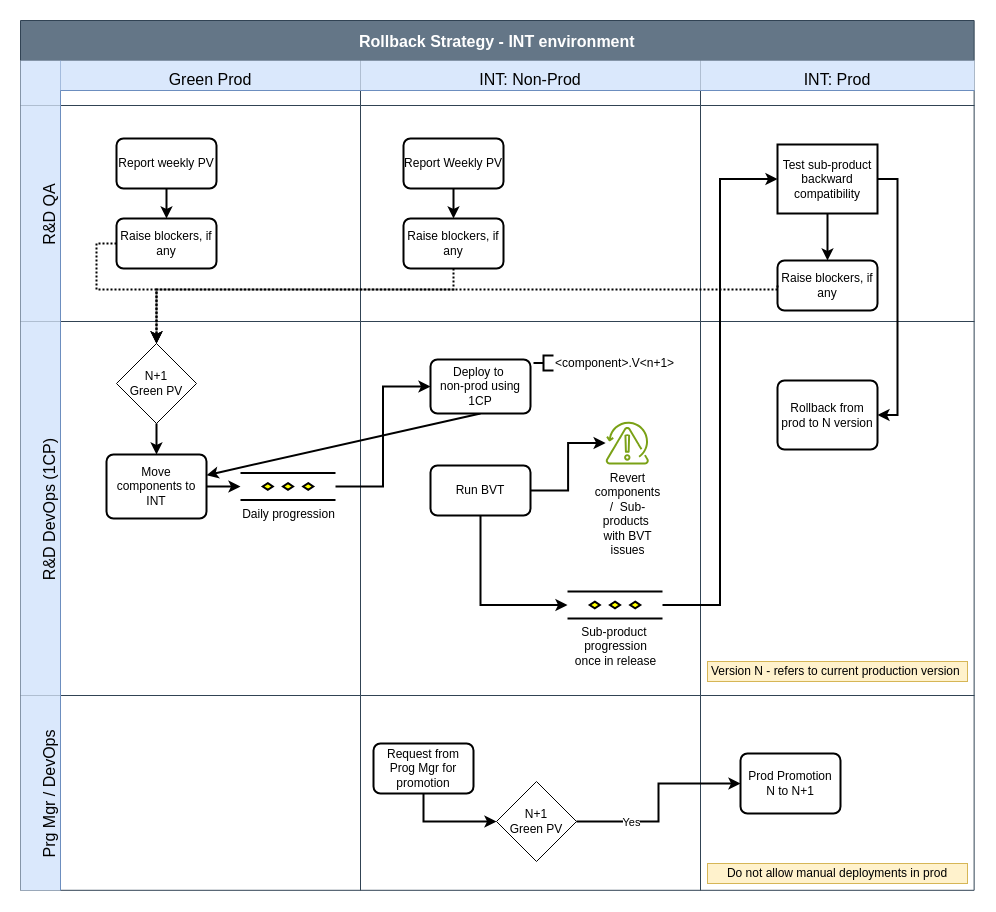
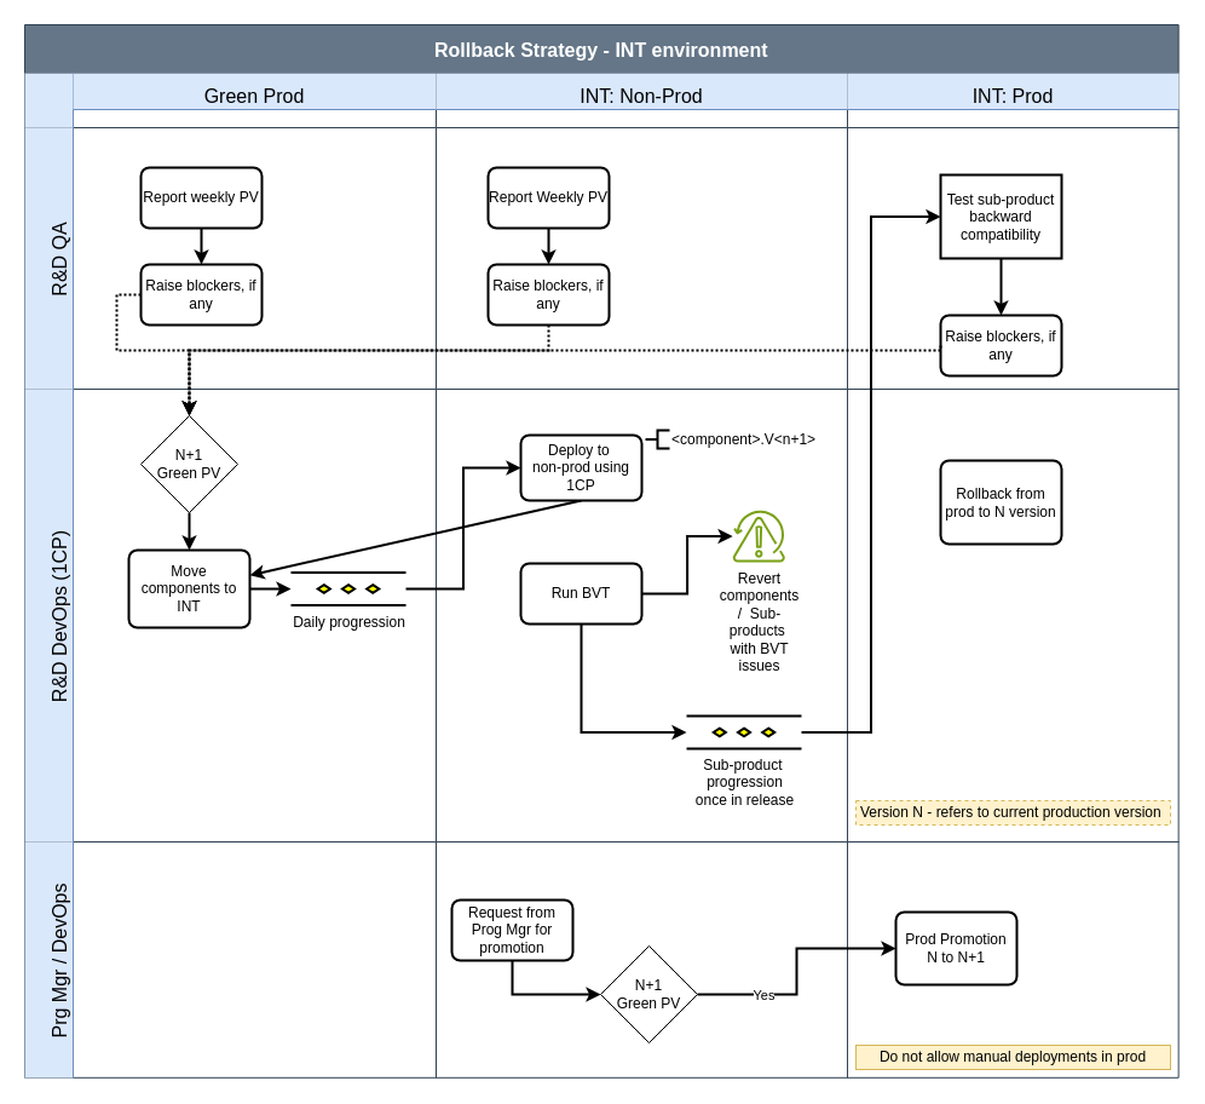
  <mxCell id="0" />
  <mxCell id="1" parent="0" />
  <mxCell id="2" value="Rollback Strategy - INT environment" style="shape=table;childLayout=tableLayout;startSize=40;collapsible=0;recursiveResize=0;expand=0;fontSize=16;fontStyle=1;fillColor=#647687;fontColor=#ffffff;strokeColor=#314354;" parent="1" vertex="1"><mxGeometry x="20" y="20" width="953.626" height="869.807" as="geometry" /></mxCell>
  <mxCell id="3" value="" style="shape=tableRow;horizontal=0;swimlaneHead=0;swimlaneBody=0;top=0;left=0;strokeColor=#6c8ebf;bottom=0;right=0;dropTarget=0;fontStyle=0;fillColor=#dae8fc;points=[[0,0.5],[1,0.5]];portConstraint=eastwest;startSize=40;collapsible=0;recursiveResize=0;expand=0;fontSize=16;flipV=0;flipH=0;verticalAlign=bottom;" parent="2" vertex="1"><mxGeometry y="40" width="953.626" height="45" as="geometry" /></mxCell>
  <mxCell id="4" value="Green Prod" style="swimlane;swimlaneHead=0;swimlaneBody=0;fontStyle=0;strokeColor=#6c8ebf;connectable=0;fillColor=#dae8fc;startSize=30;collapsible=0;recursiveResize=0;expand=0;fontSize=16;verticalAlign=bottom;" parent="3" vertex="1"><mxGeometry x="40" width="300" height="45" as="geometry"><mxRectangle width="300" height="45" as="alternateBounds" /></mxGeometry></mxCell>
  <mxCell id="5" value="INT: Non-Prod" style="swimlane;swimlaneHead=0;swimlaneBody=0;fontStyle=0;strokeColor=#6c8ebf;connectable=0;fillColor=#dae8fc;startSize=30;collapsible=0;recursiveResize=0;expand=0;fontSize=16;verticalAlign=bottom;" parent="3" vertex="1"><mxGeometry x="340" width="340" height="45" as="geometry"><mxRectangle width="340" height="45" as="alternateBounds" /></mxGeometry></mxCell>
  <mxCell id="6" value="INT: Prod" style="swimlane;swimlaneHead=0;swimlaneBody=0;fontStyle=0;strokeColor=#6c8ebf;connectable=0;fillColor=#dae8fc;startSize=30;collapsible=0;recursiveResize=0;expand=0;fontSize=16;verticalAlign=bottom;" parent="3" vertex="1"><mxGeometry x="680" width="274" height="45" as="geometry"><mxRectangle width="274" height="45" as="alternateBounds" /></mxGeometry></mxCell>
  <mxCell id="7" value="R&amp;D QA" style="shape=tableRow;horizontal=0;swimlaneHead=0;swimlaneBody=0;top=0;left=0;strokeColor=#6c8ebf;bottom=0;right=0;dropTarget=0;fontStyle=0;fillColor=#dae8fc;points=[[0,0.5],[1,0.5]];portConstraint=eastwest;startSize=40;collapsible=0;recursiveResize=0;expand=0;fontSize=16;flipV=0;flipH=0;verticalAlign=bottom;" parent="2" vertex="1"><mxGeometry y="85" width="953.626" height="216" as="geometry" /></mxCell>
  <mxCell id="8" style="swimlane;swimlaneHead=0;swimlaneBody=0;fontStyle=0;connectable=0;strokeColor=#6c8ebf;fillColor=#dae8fc;startSize=0;collapsible=0;recursiveResize=0;expand=0;fontSize=16;verticalAlign=bottom;" parent="7" vertex="1"><mxGeometry x="40" width="300" height="216" as="geometry"><mxRectangle width="300" height="216" as="alternateBounds" /></mxGeometry></mxCell>
  <mxCell id="9" style="swimlane;swimlaneHead=0;swimlaneBody=0;fontStyle=0;connectable=0;strokeColor=#6c8ebf;fillColor=#dae8fc;startSize=0;collapsible=0;recursiveResize=0;expand=0;fontSize=16;verticalAlign=bottom;strokeWidth=2;" parent="7" vertex="1"><mxGeometry x="340" width="340" height="216" as="geometry"><mxRectangle width="340" height="216" as="alternateBounds" /></mxGeometry></mxCell>
  <mxCell id="10" style="edgeStyle=orthogonalEdgeStyle;rounded=0;orthogonalLoop=1;jettySize=auto;html=1;exitX=0.5;exitY=1;exitDx=0;exitDy=0;entryX=0.5;entryY=0;entryDx=0;entryDy=0;strokeWidth=2;" parent="9" source="11" target="12" edge="1"><mxGeometry relative="1" as="geometry" /></mxCell>
  <mxCell id="11" value="Report weekly PV" style="rounded=1;whiteSpace=wrap;html=1;absoluteArcSize=1;arcSize=14;strokeWidth=2;" parent="9" vertex="1"><mxGeometry x="-244" y="33" width="100" height="50" as="geometry" /></mxCell>
  <mxCell id="12" value="Raise blockers, if any" style="rounded=1;whiteSpace=wrap;html=1;absoluteArcSize=1;arcSize=14;strokeWidth=2;" parent="9" vertex="1"><mxGeometry x="-244" y="113" width="100" height="50" as="geometry" /></mxCell>
  <mxCell id="13" style="edgeStyle=orthogonalEdgeStyle;rounded=0;orthogonalLoop=1;jettySize=auto;html=1;exitX=0.5;exitY=1;exitDx=0;exitDy=0;entryX=0.5;entryY=0;entryDx=0;entryDy=0;strokeWidth=2;" parent="9" source="14" target="15" edge="1"><mxGeometry relative="1" as="geometry" /></mxCell>
  <mxCell id="14" value="Report Weekly PV" style="rounded=1;whiteSpace=wrap;html=1;absoluteArcSize=1;arcSize=14;strokeWidth=2;" parent="9" vertex="1"><mxGeometry x="43" y="33" width="100" height="50" as="geometry" /></mxCell>
  <mxCell id="15" value="Raise blockers, if any" style="rounded=1;whiteSpace=wrap;html=1;absoluteArcSize=1;arcSize=14;strokeWidth=2;" parent="9" vertex="1"><mxGeometry x="43" y="113" width="100" height="50" as="geometry" /></mxCell>
  <mxCell id="16" style="swimlane;swimlaneHead=0;swimlaneBody=0;fontStyle=0;connectable=0;strokeColor=#6c8ebf;fillColor=#dae8fc;startSize=0;collapsible=0;recursiveResize=0;expand=0;fontSize=16;verticalAlign=bottom;strokeWidth=2;" parent="7" vertex="1"><mxGeometry x="680" width="274" height="216" as="geometry"><mxRectangle width="274" height="216" as="alternateBounds" /></mxGeometry></mxCell>
  <mxCell id="17" value="Test sub-product backward compatibility" style="whiteSpace=wrap;html=1;absoluteArcSize=1;arcSize=14;strokeWidth=2;rounded=0;" parent="16" vertex="1"><mxGeometry x="77" y="39" width="100" height="69" as="geometry" /></mxCell>
  <mxCell id="18" value="Raise blockers, if any" style="rounded=1;whiteSpace=wrap;html=1;absoluteArcSize=1;arcSize=14;strokeWidth=2;" parent="16" vertex="1"><mxGeometry x="77" y="155" width="100" height="50" as="geometry" /></mxCell>
  <mxCell id="19" style="edgeStyle=orthogonalEdgeStyle;rounded=0;orthogonalLoop=1;jettySize=auto;html=1;entryX=0.5;entryY=0;entryDx=0;entryDy=0;strokeWidth=2;exitX=0.5;exitY=1;exitDx=0;exitDy=0;" parent="16" source="17" target="18" edge="1"><mxGeometry relative="1" as="geometry"><mxPoint x="-158" y="63" as="sourcePoint" /><mxPoint x="-160" y="133" as="targetPoint" /></mxGeometry></mxCell>
  <mxCell id="20" value="R&amp;D DevOps (1CP)" style="shape=tableRow;horizontal=0;swimlaneHead=0;swimlaneBody=0;top=0;left=0;strokeColor=#6c8ebf;bottom=0;right=0;dropTarget=0;fontStyle=0;fillColor=#dae8fc;points=[[0,0.5],[1,0.5]];portConstraint=eastwest;startSize=40;collapsible=0;recursiveResize=0;expand=0;fontSize=16;flipV=0;flipH=0;verticalAlign=bottom;" parent="2" vertex="1"><mxGeometry y="301" width="953.626" height="374" as="geometry" /></mxCell>
  <mxCell id="21" style="swimlane;swimlaneHead=0;swimlaneBody=0;fontStyle=0;connectable=0;strokeColor=#6c8ebf;fillColor=#dae8fc;startSize=0;collapsible=0;recursiveResize=0;expand=0;fontSize=16;verticalAlign=bottom;" parent="20" vertex="1"><mxGeometry x="40" width="300" height="374" as="geometry"><mxRectangle width="300" height="374" as="alternateBounds" /></mxGeometry></mxCell>
  <mxCell id="22" value="" style="swimlane;swimlaneHead=0;swimlaneBody=0;fontStyle=0;connectable=0;strokeColor=#6c8ebf;fillColor=#dae8fc;startSize=0;collapsible=0;recursiveResize=0;expand=0;fontSize=16;verticalAlign=bottom;" parent="20" vertex="1"><mxGeometry x="340" width="340" height="374" as="geometry"><mxRectangle width="340" height="374" as="alternateBounds" /></mxGeometry></mxCell>
  <mxCell id="23" value="N+1&lt;div&gt;Green PV&lt;/div&gt;" style="rhombus;whiteSpace=wrap;html=1;" parent="22" vertex="1"><mxGeometry x="-244" y="22" width="80" height="80" as="geometry" /></mxCell>
  <mxCell id="24" value="Move components to INT" style="rounded=1;whiteSpace=wrap;html=1;absoluteArcSize=1;arcSize=14;strokeWidth=2;" parent="22" vertex="1"><mxGeometry x="-254" y="133" width="100" height="64" as="geometry" /></mxCell>
  <mxCell id="25" value="" style="edgeStyle=orthogonalEdgeStyle;rounded=0;orthogonalLoop=1;jettySize=auto;html=1;exitX=0.5;exitY=1;exitDx=0;exitDy=0;entryX=0.5;entryY=0;entryDx=0;entryDy=0;strokeWidth=2;" parent="22" source="23" target="24" edge="1"><mxGeometry relative="1" as="geometry"><mxPoint x="-144" y="175" as="sourcePoint" /><mxPoint x="-110" y="124" as="targetPoint" /></mxGeometry></mxCell>
  <mxCell id="26" value="Daily progression" style="verticalLabelPosition=bottom;verticalAlign=top;html=1;shape=mxgraph.flowchart.parallel_mode;pointerEvents=1;strokeWidth=2;" parent="22" vertex="1"><mxGeometry x="-120" y="151.5" width="95" height="27" as="geometry" /></mxCell>
  <mxCell id="27" value="" style="edgeStyle=orthogonalEdgeStyle;rounded=0;orthogonalLoop=1;jettySize=auto;html=1;exitX=1;exitY=0.5;exitDx=0;exitDy=0;entryX=0;entryY=0.5;entryDx=0;entryDy=0;strokeWidth=2;" parent="22" source="24" target="26" edge="1"><mxGeometry relative="1" as="geometry"><mxPoint x="225" y="617" as="sourcePoint" /><mxPoint x="410" y="617" as="targetPoint" /></mxGeometry></mxCell>
  <mxCell id="28" style="edgeStyle=none;rounded=0;orthogonalLoop=1;jettySize=auto;html=1;exitX=0.5;exitY=1;exitDx=0;exitDy=0;strokeWidth=2;" parent="22" source="29" target="24" edge="1"><mxGeometry relative="1" as="geometry" /></mxCell>
  <mxCell id="29" value="Deploy to&amp;nbsp;&lt;div&gt;non-prod using 1CP&lt;/div&gt;" style="rounded=1;whiteSpace=wrap;html=1;absoluteArcSize=1;arcSize=14;strokeWidth=2;" parent="22" vertex="1"><mxGeometry x="70" y="38" width="100" height="54" as="geometry" /></mxCell>
  <mxCell id="30" value="&amp;lt;component&amp;gt;.V&amp;lt;n+1&amp;gt;" style="strokeWidth=2;html=1;shape=mxgraph.flowchart.annotation_2;align=left;labelPosition=right;pointerEvents=1;" parent="22" vertex="1"><mxGeometry x="173" y="34" width="20" height="15" as="geometry" /></mxCell>
  <mxCell id="31" value="Run BVT" style="rounded=1;whiteSpace=wrap;html=1;absoluteArcSize=1;arcSize=14;strokeWidth=2;" parent="22" vertex="1"><mxGeometry x="70" y="144" width="100" height="50" as="geometry" /></mxCell>
  <mxCell id="32" style="edgeStyle=none;rounded=0;orthogonalLoop=1;jettySize=auto;html=1;exitX=1;exitY=0.5;exitDx=0;exitDy=0;exitPerimeter=0;" parent="22" source="30" target="30" edge="1"><mxGeometry relative="1" as="geometry" /></mxCell>
  <mxCell id="33" value="" style="edgeStyle=orthogonalEdgeStyle;rounded=0;orthogonalLoop=1;jettySize=auto;html=1;entryX=1;entryY=0.5;entryDx=0;entryDy=0;strokeWidth=2;startArrow=classic;startFill=1;endArrow=none;" parent="22" source="34" target="31" edge="1"><mxGeometry relative="1" as="geometry" /></mxCell>
  <mxCell id="34" value="&lt;span style=&quot;color: rgb(0, 0, 0); text-wrap-mode: wrap;&quot;&gt;Revert components /&amp;nbsp;&amp;nbsp;&lt;/span&gt;&lt;span style=&quot;background-color: transparent; color: light-dark(rgb(0, 0, 0), rgb(237, 237, 237)); text-wrap-mode: wrap;&quot;&gt;Sub-products&amp;nbsp;&lt;/span&gt;&lt;div&gt;&lt;div&gt;&lt;div&gt;&lt;span style=&quot;color: rgb(0, 0, 0); text-wrap-mode: wrap;&quot;&gt;with BVT issues&lt;/span&gt;&lt;/div&gt;&lt;/div&gt;&lt;/div&gt;" style="sketch=0;outlineConnect=0;fontColor=#232F3E;gradientColor=none;fillColor=#7AA116;strokeColor=none;dashed=0;verticalLabelPosition=bottom;verticalAlign=top;align=center;html=1;fontSize=12;fontStyle=0;aspect=fixed;pointerEvents=1;shape=mxgraph.aws4.backup_recovery_point_objective;" parent="22" vertex="1"><mxGeometry x="245" y="100" width="43.56" height="43" as="geometry" /></mxCell>
  <mxCell id="35" style="edgeStyle=orthogonalEdgeStyle;rounded=0;orthogonalLoop=1;jettySize=auto;html=1;exitX=1;exitY=0.5;exitDx=0;exitDy=0;entryX=0;entryY=0.5;entryDx=0;entryDy=0;strokeWidth=2;" parent="22" source="26" target="29" edge="1"><mxGeometry relative="1" as="geometry"><mxPoint x="-180" y="269" as="targetPoint" /></mxGeometry></mxCell>
  <mxCell id="36" value="Sub-product&amp;nbsp;&lt;div&gt;progression&lt;/div&gt;&lt;div&gt;once in release&lt;/div&gt;" style="verticalLabelPosition=bottom;verticalAlign=top;html=1;shape=mxgraph.flowchart.parallel_mode;pointerEvents=1;strokeWidth=2;" parent="22" vertex="1"><mxGeometry x="207" y="270" width="95" height="27" as="geometry" /></mxCell>
  <mxCell id="37" style="edgeStyle=orthogonalEdgeStyle;rounded=0;orthogonalLoop=1;jettySize=auto;html=1;exitX=0.5;exitY=1;exitDx=0;exitDy=0;entryX=0;entryY=0.5;entryDx=0;entryDy=0;strokeWidth=2;entryPerimeter=0;" parent="22" source="31" target="36" edge="1"><mxGeometry relative="1" as="geometry"><mxPoint x="80" y="75" as="targetPoint" /><mxPoint x="-15" y="175" as="sourcePoint" /></mxGeometry></mxCell>
  <mxCell id="38" value="" style="swimlane;swimlaneHead=0;swimlaneBody=0;fontStyle=0;connectable=0;strokeColor=#6c8ebf;fillColor=#dae8fc;startSize=0;collapsible=0;recursiveResize=0;expand=0;fontSize=16;verticalAlign=bottom;" parent="20" vertex="1"><mxGeometry x="680" width="274" height="374" as="geometry"><mxRectangle width="274" height="374" as="alternateBounds" /></mxGeometry></mxCell>
- <mxCell id="39" value="Version N - refers to current production version&amp;nbsp;" style="html=1;dropTarget=0;whiteSpace=wrap;fillColor=#fff2cc;strokeColor=#d6b656;" parent="38" vertex="1"><mxGeometry x="7" y="340" width="260" height="20" as="geometry" /></mxCell>
+ <mxCell id="39" value="Version N - refers to current production version&amp;nbsp;" style="html=1;dropTarget=0;whiteSpace=wrap;fillColor=#fff2cc;strokeColor=#d6b656;dashed=1;" parent="38" vertex="1"><mxGeometry x="7" y="340" width="260" height="20" as="geometry" /></mxCell>
  <mxCell id="40" value="Rollback from prod to N version" style="rounded=1;whiteSpace=wrap;html=1;absoluteArcSize=1;arcSize=14;strokeWidth=2;" parent="38" vertex="1"><mxGeometry x="77" y="59" width="100" height="69" as="geometry" /></mxCell>
  <mxCell id="41" value="Prg Mgr / DevOps" style="shape=tableRow;horizontal=0;swimlaneHead=0;swimlaneBody=0;top=0;left=0;strokeColor=#6c8ebf;bottom=0;right=0;dropTarget=0;fontStyle=0;fillColor=#dae8fc;points=[[0,0.5],[1,0.5]];portConstraint=eastwest;startSize=40;collapsible=0;recursiveResize=0;expand=0;fontSize=16;flipV=0;flipH=0;verticalAlign=bottom;" parent="2" vertex="1"><mxGeometry y="675" width="953.626" height="195" as="geometry" /></mxCell>
  <mxCell id="42" style="swimlane;swimlaneHead=0;swimlaneBody=0;fontStyle=0;connectable=0;strokeColor=#6c8ebf;fillColor=#dae8fc;startSize=0;collapsible=0;recursiveResize=0;expand=0;fontSize=16;verticalAlign=bottom;" parent="41" vertex="1"><mxGeometry x="40" width="300" height="195" as="geometry"><mxRectangle width="300" height="195" as="alternateBounds" /></mxGeometry></mxCell>
  <mxCell id="43" value="" style="swimlane;swimlaneHead=0;swimlaneBody=0;fontStyle=0;connectable=0;strokeColor=#6c8ebf;fillColor=#dae8fc;startSize=0;collapsible=0;recursiveResize=0;expand=0;fontSize=16;verticalAlign=bottom;" parent="41" vertex="1"><mxGeometry x="340" width="340" height="195" as="geometry"><mxRectangle width="340" height="195" as="alternateBounds" /></mxGeometry></mxCell>
  <mxCell id="44" value="N+1&lt;div&gt;Green PV&lt;/div&gt;" style="rhombus;whiteSpace=wrap;html=1;" parent="43" vertex="1"><mxGeometry x="136" y="86" width="80" height="80" as="geometry" /></mxCell>
  <mxCell id="45" style="edgeStyle=orthogonalEdgeStyle;rounded=0;orthogonalLoop=1;jettySize=auto;html=1;exitX=0.5;exitY=1;exitDx=0;exitDy=0;entryX=0;entryY=0.5;entryDx=0;entryDy=0;strokeWidth=2;" parent="43" source="46" target="44" edge="1"><mxGeometry relative="1" as="geometry" /></mxCell>
  <mxCell id="46" value="Request from Prog Mgr for promotion" style="rounded=1;whiteSpace=wrap;html=1;absoluteArcSize=1;arcSize=14;strokeWidth=2;" parent="43" vertex="1"><mxGeometry x="13" y="48" width="100" height="50" as="geometry" /></mxCell>
  <mxCell id="47" value="" style="swimlane;swimlaneHead=0;swimlaneBody=0;fontStyle=0;connectable=0;strokeColor=#6c8ebf;fillColor=#dae8fc;startSize=0;collapsible=0;recursiveResize=0;expand=0;fontSize=16;verticalAlign=bottom;" parent="41" vertex="1"><mxGeometry x="680" width="274" height="195" as="geometry"><mxRectangle width="274" height="195" as="alternateBounds" /></mxGeometry></mxCell>
  <mxCell id="48" value="Prod Promotion&lt;div&gt;N to N+1&lt;/div&gt;" style="rounded=1;whiteSpace=wrap;html=1;absoluteArcSize=1;arcSize=14;strokeWidth=2;" parent="47" vertex="1"><mxGeometry x="40" y="58" width="100" height="60" as="geometry" /></mxCell>
  <mxCell id="49" value="Do not allow manual deployments in prod" style="html=1;dropTarget=0;whiteSpace=wrap;fillColor=#fff2cc;strokeColor=#d6b656;" parent="47" vertex="1"><mxGeometry x="7" y="168" width="260" height="20" as="geometry" /></mxCell>
  <mxCell id="50" style="edgeStyle=orthogonalEdgeStyle;rounded=0;orthogonalLoop=1;jettySize=auto;html=1;exitX=1;exitY=0.5;exitDx=0;exitDy=0;entryX=0;entryY=0.5;entryDx=0;entryDy=0;strokeWidth=2;" parent="41" source="44" target="48" edge="1"><mxGeometry relative="1" as="geometry" /></mxCell>
  <mxCell id="51" value="Yes" style="edgeLabel;html=1;align=center;verticalAlign=middle;resizable=0;points=[];" parent="50" vertex="1" connectable="0"><mxGeometry x="-0.273" y="-2" relative="1" as="geometry"><mxPoint x="-19" y="-2" as="offset" /></mxGeometry></mxCell>
  <mxCell id="52" style="edgeStyle=orthogonalEdgeStyle;rounded=0;orthogonalLoop=1;jettySize=auto;html=1;exitX=0;exitY=0.5;exitDx=0;exitDy=0;strokeWidth=2;dashed=1;dashPattern=1 1;entryX=0.5;entryY=0;entryDx=0;entryDy=0;" parent="2" source="12" target="23" edge="1"><mxGeometry relative="1" as="geometry"><mxPoint x="265" y="218" as="sourcePoint" /><mxPoint x="119" y="305" as="targetPoint" /><Array as="points"><mxPoint x="76" y="223" /><mxPoint x="76" y="269" /><mxPoint x="136" y="269" /></Array></mxGeometry></mxCell>
  <mxCell id="53" style="edgeStyle=orthogonalEdgeStyle;rounded=0;orthogonalLoop=1;jettySize=auto;html=1;exitX=0.5;exitY=1;exitDx=0;exitDy=0;strokeWidth=2;dashed=1;dashPattern=1 1;entryX=0.5;entryY=0;entryDx=0;entryDy=0;" parent="2" source="15" target="23" edge="1"><mxGeometry relative="1" as="geometry"><mxPoint x="106" y="394" as="sourcePoint" /><mxPoint x="106" y="512" as="targetPoint" /><Array as="points"><mxPoint x="433" y="269" /><mxPoint x="136" y="269" /></Array></mxGeometry></mxCell>
  <mxCell id="54" style="edgeStyle=orthogonalEdgeStyle;rounded=0;orthogonalLoop=1;jettySize=auto;html=1;exitX=1;exitY=0.5;exitDx=0;exitDy=0;entryX=0;entryY=0.5;entryDx=0;entryDy=0;strokeWidth=2;exitPerimeter=0;" parent="2" source="36" target="17" edge="1"><mxGeometry relative="1" as="geometry"><mxPoint x="430" y="493" as="targetPoint" /><mxPoint x="335" y="593" as="sourcePoint" /></mxGeometry></mxCell>
  <mxCell id="55" style="edgeStyle=orthogonalEdgeStyle;rounded=0;orthogonalLoop=1;jettySize=auto;html=1;exitX=0;exitY=0.5;exitDx=0;exitDy=0;strokeWidth=2;dashed=1;dashPattern=1 1;entryX=0.5;entryY=0;entryDx=0;entryDy=0;" parent="2" source="18" target="23" edge="1"><mxGeometry relative="1" as="geometry"><mxPoint x="443" y="365" as="sourcePoint" /><mxPoint x="146" y="440" as="targetPoint" /><Array as="points"><mxPoint x="757" y="269" /><mxPoint x="136" y="269" /></Array></mxGeometry></mxCell>
- <mxCell id="56" style="edgeStyle=orthogonalEdgeStyle;rounded=0;orthogonalLoop=1;jettySize=auto;html=1;exitX=1;exitY=0.5;exitDx=0;exitDy=0;entryX=1;entryY=0.5;entryDx=0;entryDy=0;strokeWidth=2;" parent="2" source="17" target="40" edge="1"><mxGeometry relative="1" as="geometry" /></mxCell>
